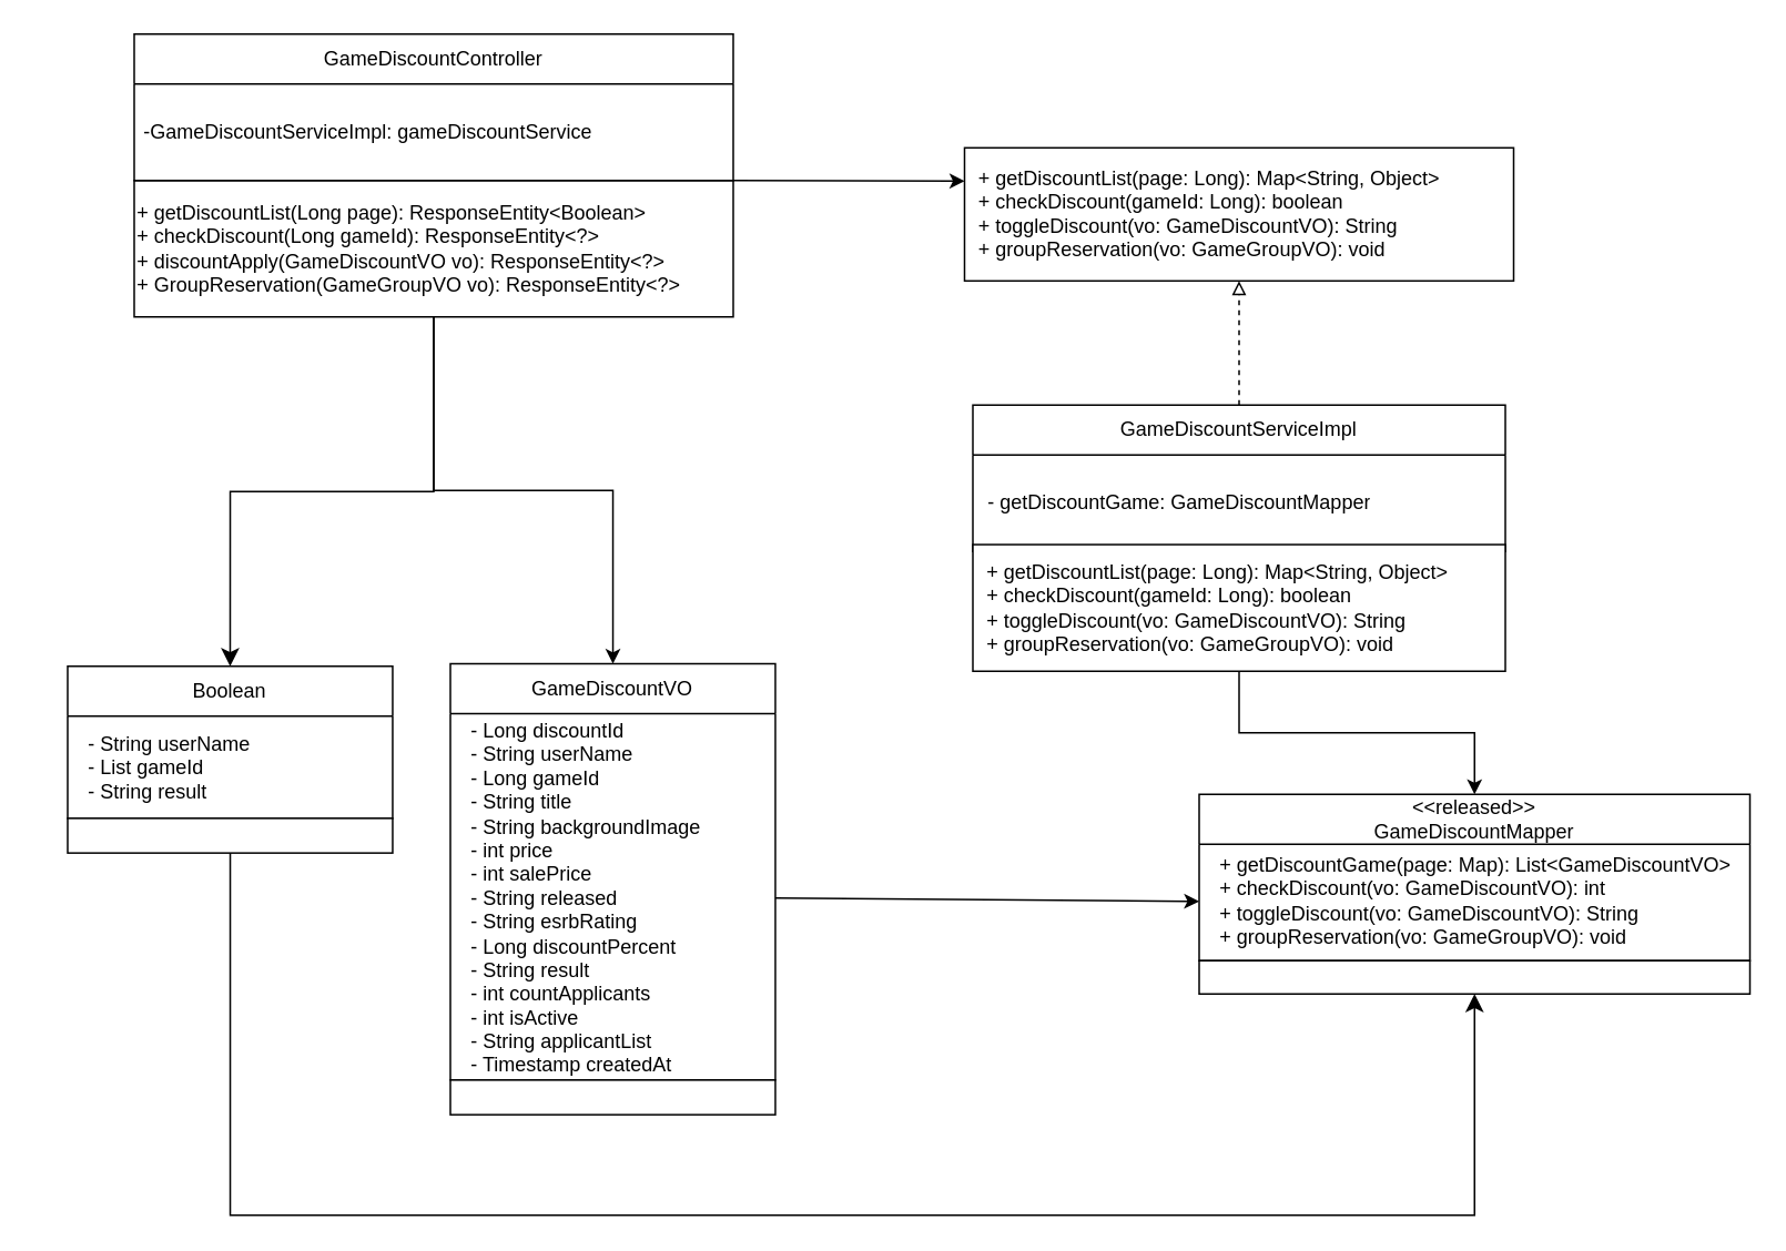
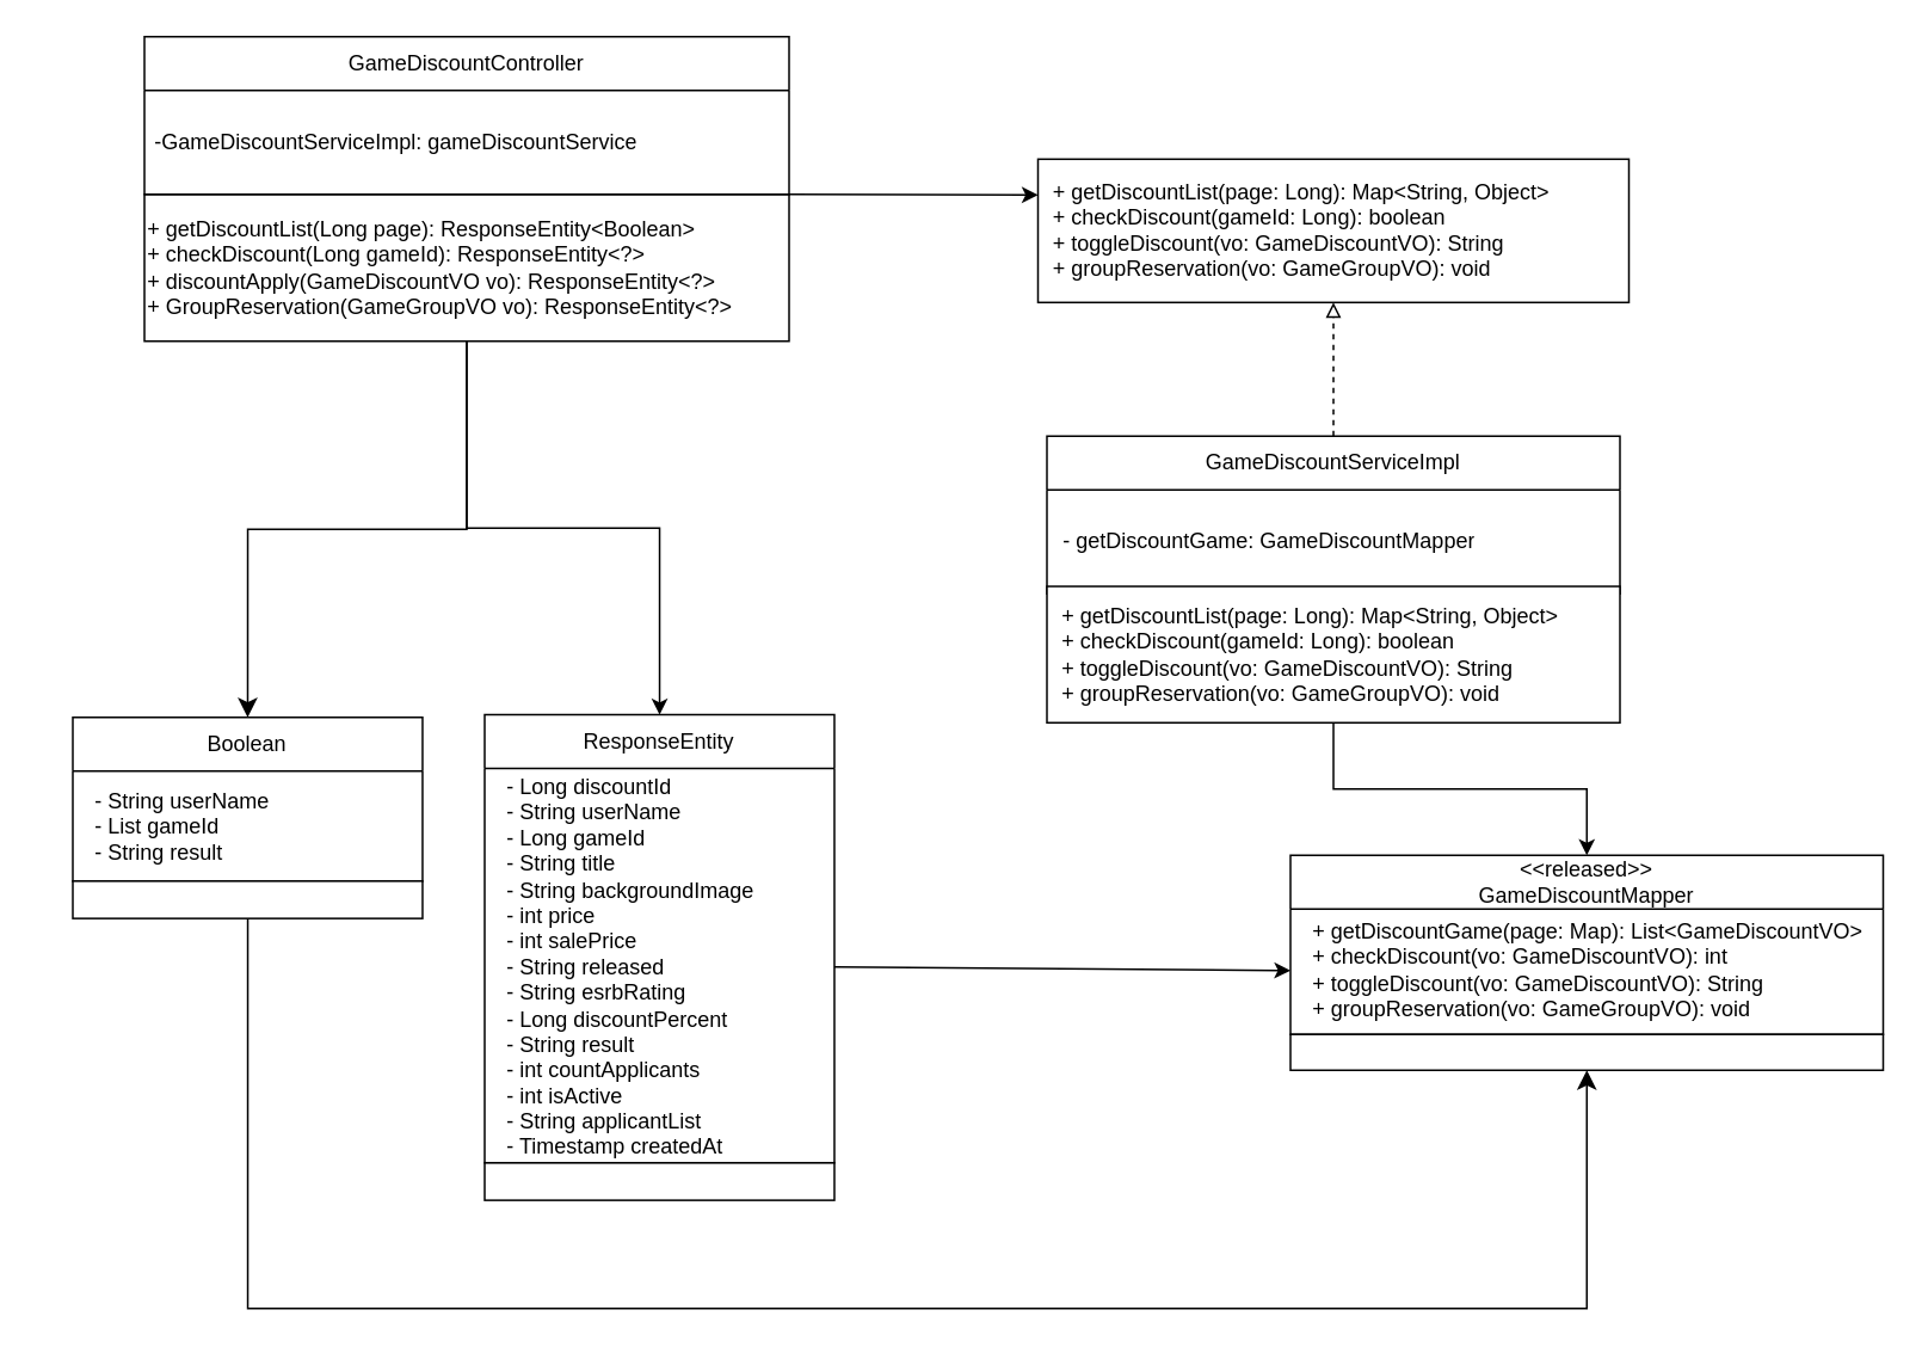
  <mxCell id="0" />
  <mxCell id="1" parent="0" />
  <mxCell id="2" value="" style="endArrow=classic;html=1;rounded=0;exitX=1;exitY=0;exitDx=0;exitDy=0;entryX=0;entryY=0.25;entryDx=0;entryDy=0;" edge="1" parent="1" source="17" target="9"><mxGeometry width="50" height="50" relative="1" as="geometry"><mxPoint x="239" y="263" as="sourcePoint" /><mxPoint x="759" y="363" as="targetPoint" /></mxGeometry></mxCell>
  <mxCell id="3" value="" style="endArrow=block;html=1;rounded=0;entryX=0.5;entryY=1;entryDx=0;entryDy=0;exitX=0.5;exitY=0;exitDx=0;exitDy=0;dashed=1;endFill=0;" edge="1" parent="1" source="4" target="9"><mxGeometry width="50" height="50" relative="1" as="geometry"><mxPoint x="329" y="273" as="sourcePoint" /><mxPoint x="614" y="393" as="targetPoint" /></mxGeometry></mxCell>
  <mxCell id="4" value="GameDiscountServiceImpl" style="swimlane;fontStyle=0;childLayout=stackLayout;horizontal=1;startSize=30;horizontalStack=0;resizeParent=1;resizeParentMax=0;resizeLast=0;collapsible=1;marginBottom=0;whiteSpace=wrap;html=1;container=0;" vertex="1" parent="1"><mxGeometry x="584" y="243" width="320" height="88.065" as="geometry"><mxRectangle x="100" y="80" width="140" height="30" as="alternateBounds" /></mxGeometry></mxCell>
  <mxCell id="5" style="edgeStyle=orthogonalEdgeStyle;rounded=0;orthogonalLoop=1;jettySize=auto;html=1;entryX=0.5;entryY=0;entryDx=0;entryDy=0;" edge="1" parent="1" source="6" target="22"><mxGeometry relative="1" as="geometry" /></mxCell>
  <mxCell id="6" value="&lt;div&gt;&amp;nbsp; + getDiscountList(page: Long): Map&amp;lt;String, Object&amp;gt;&lt;/div&gt;&lt;div&gt;&amp;nbsp; + checkDiscount(gameId: Long): boolean&lt;/div&gt;&lt;div&gt;&amp;nbsp; + toggleDiscount(vo: GameDiscountVO): String&lt;/div&gt;&lt;div&gt;&amp;nbsp; + groupReservation(vo: GameGroupVO): void&lt;/div&gt;" style="rounded=0;whiteSpace=wrap;html=1;align=left;container=0;" vertex="1" parent="1"><mxGeometry x="584" y="326.87" width="320" height="76.13" as="geometry" /></mxCell>
  <mxCell id="7" value="&amp;nbsp;- getDiscountGame: GameDiscountMapper" style="text;strokeColor=none;fillColor=none;align=left;verticalAlign=middle;spacingLeft=4;spacingRight=4;overflow=hidden;points=[[0,0.5],[1,0.5]];portConstraint=eastwest;rotatable=0;whiteSpace=wrap;html=1;container=0;" vertex="1" parent="1"><mxGeometry x="584" y="273" width="320" height="58.065" as="geometry" /></mxCell>
  <mxCell id="8" value="" style="group" vertex="1" connectable="0" parent="1"><mxGeometry x="579" y="38.37" width="330" height="164.63" as="geometry" /></mxCell>
  <mxCell id="9" value="&lt;div&gt;&amp;nbsp; + getDiscountList(page: Long): Map&amp;lt;String, Object&amp;gt;&lt;/div&gt;&lt;div&gt;&amp;nbsp; + checkDiscount(gameId: Long): boolean&lt;/div&gt;&lt;div&gt;&amp;nbsp; + toggleDiscount(vo: GameDiscountVO): String&lt;/div&gt;&lt;div&gt;&amp;nbsp; + groupReservation(vo: GameGroupVO): void&lt;/div&gt;" style="rounded=0;whiteSpace=wrap;html=1;align=left;container=0;" vertex="1" parent="8"><mxGeometry y="50" width="330" height="80" as="geometry" /></mxCell>
  <mxCell id="10" value="" style="endArrow=classic;html=1;rounded=0;exitX=1;exitY=0.5;exitDx=0;exitDy=0;entryX=0;entryY=0.5;entryDx=0;entryDy=0;" edge="1" parent="1" source="14" target="23"><mxGeometry width="50" height="50" relative="1" as="geometry"><mxPoint x="-121" y="809" as="sourcePoint" /><mxPoint x="459" y="543" as="targetPoint" /></mxGeometry></mxCell>
  <mxCell id="11" value="" style="group" vertex="1" connectable="0" parent="1"><mxGeometry x="260" y="400" width="250" height="271" as="geometry" /></mxCell>
  <mxCell id="12" value="" style="group" vertex="1" connectable="0" parent="11"><mxGeometry width="250" height="250.154" as="geometry" /></mxCell>
- <mxCell id="13" value="GameDiscountVO" style="swimlane;fontStyle=0;childLayout=stackLayout;horizontal=1;startSize=30;horizontalStack=0;resizeParent=1;resizeParentMax=0;resizeLast=0;collapsible=1;marginBottom=0;whiteSpace=wrap;html=1;container=0;" vertex="1" parent="12"><mxGeometry x="10" y="-1.418" width="195.31" height="250.154" as="geometry"><mxRectangle x="100" y="80" width="140" height="30" as="alternateBounds" /></mxGeometry></mxCell>
+ <mxCell id="13" value="ResponseEntity" style="swimlane;fontStyle=0;childLayout=stackLayout;horizontal=1;startSize=30;horizontalStack=0;resizeParent=1;resizeParentMax=0;resizeLast=0;collapsible=1;marginBottom=0;whiteSpace=wrap;html=1;container=0;" vertex="1" parent="12"><mxGeometry x="10" y="-1.418" width="195.31" height="250.154" as="geometry"><mxRectangle x="100" y="80" width="140" height="30" as="alternateBounds" /></mxGeometry></mxCell>
  <mxCell id="14" value="&lt;div&gt;&amp;nbsp; - Long discountId&lt;/div&gt;&lt;div&gt;&amp;nbsp; - String userName&lt;/div&gt;&lt;div&gt;&amp;nbsp; - Long gameId&lt;/div&gt;&lt;div&gt;&amp;nbsp; - String title&lt;/div&gt;&lt;div&gt;&amp;nbsp; - String backgroundImage&lt;/div&gt;&lt;div&gt;&amp;nbsp; - int price&lt;/div&gt;&lt;div&gt;&amp;nbsp; - int salePrice&lt;/div&gt;&lt;div&gt;&amp;nbsp; - String released&lt;/div&gt;&lt;div&gt;&amp;nbsp; - String esrbRating&lt;/div&gt;&lt;div&gt;&amp;nbsp; - Long discountPercent&lt;/div&gt;&lt;div&gt;&amp;nbsp; - String result&lt;/div&gt;&lt;div&gt;&amp;nbsp; - int countApplicants&lt;/div&gt;&lt;div&gt;&amp;nbsp; - int isActive&lt;/div&gt;&lt;div&gt;&amp;nbsp; - String applicantList&lt;/div&gt;&lt;div&gt;&amp;nbsp; - Timestamp createdAt&lt;/div&gt;" style="text;strokeColor=none;fillColor=none;align=left;verticalAlign=middle;spacingLeft=4;spacingRight=4;overflow=hidden;points=[[0,0.5],[1,0.5]];portConstraint=eastwest;rotatable=0;whiteSpace=wrap;html=1;container=0;" vertex="1" parent="12"><mxGeometry x="10" y="29.852" width="195.31" height="218.885" as="geometry" /></mxCell>
  <mxCell id="15" value="" style="rounded=0;whiteSpace=wrap;html=1;align=left;container=0;" vertex="1" parent="11"><mxGeometry x="10" y="248.736" width="195.31" height="20.846" as="geometry" /></mxCell>
  <mxCell id="16" value="" style="group" vertex="1" connectable="0" parent="1"><mxGeometry x="80" y="20" width="360" height="170" as="geometry" /></mxCell>
  <mxCell id="17" value="&lt;div&gt;+ getDiscountList(Long page): ResponseEntity&amp;lt;Boolean&amp;gt;&lt;/div&gt;&lt;div&gt;+ checkDiscount(Long gameId): ResponseEntity&amp;lt;?&amp;gt;&lt;/div&gt;&lt;div&gt;+ discountApply(GameDiscountVO vo): ResponseEntity&amp;lt;?&amp;gt;&lt;/div&gt;&lt;div&gt;+ GroupReservation(GameGroupVO vo): ResponseEntity&amp;lt;?&amp;gt;&lt;/div&gt;" style="rounded=0;whiteSpace=wrap;html=1;align=left;container=0;" vertex="1" parent="16"><mxGeometry y="88.06" width="360" height="81.94" as="geometry" /></mxCell>
  <mxCell id="18" value="GameDiscountController" style="swimlane;fontStyle=0;childLayout=stackLayout;horizontal=1;startSize=30;horizontalStack=0;resizeParent=1;resizeParentMax=0;resizeLast=0;collapsible=1;marginBottom=0;whiteSpace=wrap;html=1;container=0;" vertex="1" parent="16"><mxGeometry width="360" height="88.06" as="geometry"><mxRectangle x="100" y="80" width="140" height="30" as="alternateBounds" /></mxGeometry></mxCell>
  <mxCell id="19" value="-GameDiscountServiceImpl: gameDiscountService" style="text;strokeColor=none;fillColor=none;align=left;verticalAlign=middle;spacingLeft=4;spacingRight=4;overflow=hidden;points=[[0,0.5],[1,0.5]];portConstraint=eastwest;rotatable=0;whiteSpace=wrap;html=1;container=0;" vertex="1" parent="16"><mxGeometry y="30" width="360" height="58.06" as="geometry" /></mxCell>
  <mxCell id="20" style="rounded=0;orthogonalLoop=1;jettySize=auto;html=1;edgeStyle=orthogonalEdgeStyle;" edge="1" parent="1" source="17" target="13"><mxGeometry relative="1" as="geometry" /></mxCell>
  <mxCell id="21" value="" style="group" vertex="1" connectable="0" parent="1"><mxGeometry x="720" y="477" width="331" height="120" as="geometry" /></mxCell>
  <mxCell id="22" value="&lt;div&gt;&amp;lt;&amp;lt;released&amp;gt;&amp;gt;&lt;/div&gt;GameDiscountMapper" style="swimlane;fontStyle=0;childLayout=stackLayout;horizontal=1;startSize=30;horizontalStack=0;resizeParent=1;resizeParentMax=0;resizeLast=0;collapsible=1;marginBottom=0;whiteSpace=wrap;html=1;container=0;" vertex="1" parent="21"><mxGeometry width="331.0" height="100" as="geometry"><mxRectangle x="100" y="80" width="140" height="30" as="alternateBounds" /></mxGeometry></mxCell>
  <mxCell id="23" value="&lt;div&gt;&amp;nbsp; + getDiscountGame(page: Map): List&amp;lt;GameDiscountVO&amp;gt;&lt;/div&gt;&lt;div&gt;&amp;nbsp; + checkDiscount(vo: GameDiscountVO): int&lt;/div&gt;&lt;div&gt;&amp;nbsp; + toggleDiscount(vo: GameDiscountVO): String&lt;/div&gt;&lt;div&gt;&amp;nbsp; + groupReservation(vo: GameGroupVO): void&lt;/div&gt;" style="text;strokeColor=none;fillColor=none;align=left;verticalAlign=middle;spacingLeft=4;spacingRight=4;overflow=hidden;points=[[0,0.5],[1,0.5]];portConstraint=eastwest;rotatable=0;whiteSpace=wrap;html=1;container=0;" vertex="1" parent="21"><mxGeometry y="28.64" width="331.0" height="71.36" as="geometry" /></mxCell>
  <mxCell id="24" value="" style="rounded=0;whiteSpace=wrap;html=1;align=left;container=0;" vertex="1" parent="21"><mxGeometry y="100" width="331.0" height="20" as="geometry" /></mxCell>
  <mxCell id="25" value="" style="group" vertex="1" connectable="0" parent="1"><mxGeometry x="20" y="400" width="250" height="271" as="geometry" /></mxCell>
  <mxCell id="26" value="" style="group" vertex="1" connectable="0" parent="25"><mxGeometry width="250" height="250.154" as="geometry" /></mxCell>
  <mxCell id="27" value="Boolean" style="swimlane;fontStyle=0;childLayout=stackLayout;horizontal=1;startSize=30;horizontalStack=0;resizeParent=1;resizeParentMax=0;resizeLast=0;collapsible=1;marginBottom=0;whiteSpace=wrap;html=1;container=0;" vertex="1" parent="26"><mxGeometry x="20" width="195.31" height="91.42" as="geometry"><mxRectangle x="100" y="80" width="140" height="30" as="alternateBounds" /></mxGeometry></mxCell>
  <mxCell id="28" value="&lt;div&gt;&amp;nbsp; - String userName&lt;/div&gt;&lt;div&gt;&amp;nbsp; - List gameId&lt;/div&gt;&lt;div&gt;&amp;nbsp; - String result&lt;/div&gt;" style="text;strokeColor=none;fillColor=none;align=left;verticalAlign=middle;spacingLeft=4;spacingRight=4;overflow=hidden;points=[[0,0.5],[1,0.5]];portConstraint=eastwest;rotatable=0;whiteSpace=wrap;html=1;container=0;" vertex="1" parent="26"><mxGeometry x="20" y="31.27" width="195.31" height="60.15" as="geometry" /></mxCell>
  <mxCell id="29" value="" style="rounded=0;whiteSpace=wrap;html=1;align=left;container=0;" vertex="1" parent="26"><mxGeometry x="20" y="91.416" width="195.31" height="20.846" as="geometry" /></mxCell>
  <mxCell id="30" style="edgeStyle=orthogonalEdgeStyle;rounded=0;orthogonalLoop=1;jettySize=auto;html=1;entryX=0.5;entryY=0;entryDx=0;entryDy=0;fontSize=12;startSize=8;endSize=8;" edge="1" parent="1" source="17" target="27"><mxGeometry relative="1" as="geometry" /></mxCell>
  <mxCell id="31" style="edgeStyle=orthogonalEdgeStyle;rounded=0;orthogonalLoop=1;jettySize=auto;html=1;entryX=0.5;entryY=1;entryDx=0;entryDy=0;fontSize=12;startSize=8;endSize=8;" edge="1" parent="1" source="29" target="24"><mxGeometry relative="1" as="geometry"><Array as="points"><mxPoint x="138" y="730" /><mxPoint x="885" y="730" /></Array></mxGeometry></mxCell>
